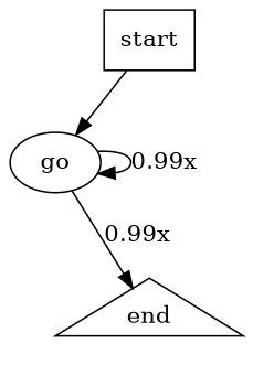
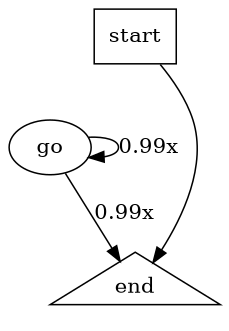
  digraph {
    n1 [label=go]
    n2 [label=end shape=triangle]
    n3 [label=start shape=box]
    n1 -> n1 [label="0.99x"]
    n1 -> n2 [label="0.99x"]
-   n3 -> n1
+   n3 -> n2
  }
